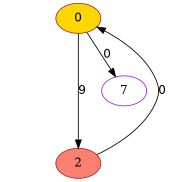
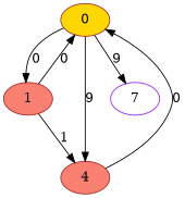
  digraph {
    node [color=brown fillcolor=salmon style=filled]
    0 [fillcolor=gold]
-   2
+   1
+   2 [label=4]
    n4 [color=purple fillcolor=white label=7]
+   0 -> 1 [label=0]
    0 -> 2 [label=9]
-   0 -> n4 [label=0]
+   0 -> n4 [label=9]
+   1 -> 0 [label=0]
+   1 -> 2 [label=1]
    2 -> 0 [label=0]
  }
